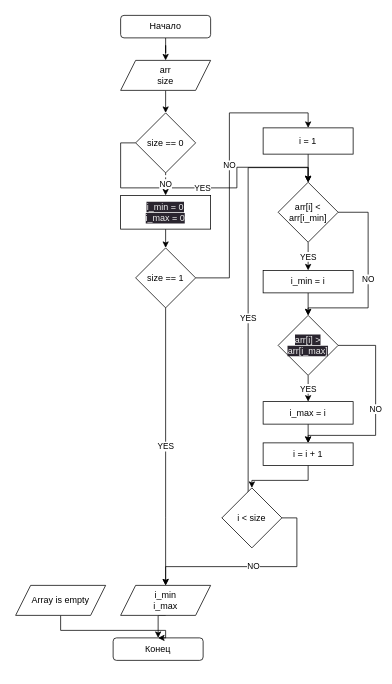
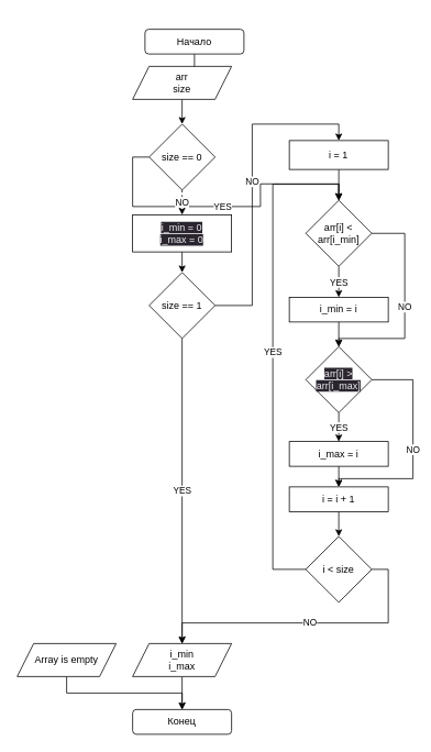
  <mxCell id="0" />
  <mxCell id="1" parent="0" />
  <mxCell id="2" style="edgeStyle=orthogonalEdgeStyle;rounded=0;orthogonalLoop=1;jettySize=auto;html=1;exitX=0.5;exitY=1;exitDx=0;exitDy=0;" edge="1" parent="1" source="3" target="6"><mxGeometry relative="1" as="geometry"><mxPoint x="220" y="80" as="targetPoint" /></mxGeometry></mxCell>
- <mxCell id="3" value="Начало" style="rounded=1;whiteSpace=wrap;html=1;" vertex="1" parent="1"><mxGeometry x="160" y="20" width="120" height="30" as="geometry" /></mxCell>
- <mxCell id="4" value="Конец" style="rounded=1;whiteSpace=wrap;html=1;" vertex="1" parent="1"><mxGeometry x="150" y="850" width="120" height="30" as="geometry" /></mxCell>
+ <mxCell id="3" value="Начало" style="rounded=1;whiteSpace=wrap;html=1;" vertex="1" parent="1"><mxGeometry x="175" y="35" width="120" height="30" as="geometry" /></mxCell>
+ <mxCell id="4" value="Конец" style="rounded=1;whiteSpace=wrap;html=1;" vertex="1" parent="1"><mxGeometry x="160" y="860" width="120" height="30" as="geometry" /></mxCell>
  <mxCell id="5" style="edgeStyle=orthogonalEdgeStyle;rounded=0;orthogonalLoop=1;jettySize=auto;html=1;exitX=0.5;exitY=1;exitDx=0;exitDy=0;entryX=0.5;entryY=0;entryDx=0;entryDy=0;" edge="1" parent="1" source="6" target="11"><mxGeometry relative="1" as="geometry" /></mxCell>
  <mxCell id="6" value="arr&lt;br&gt;size" style="shape=parallelogram;perimeter=parallelogramPerimeter;whiteSpace=wrap;html=1;fixedSize=1;" vertex="1" parent="1"><mxGeometry x="160" y="80" width="120" height="40" as="geometry" /></mxCell>
  <mxCell id="7" style="edgeStyle=orthogonalEdgeStyle;rounded=0;orthogonalLoop=1;jettySize=auto;html=1;exitX=0.5;exitY=1;exitDx=0;exitDy=0;entryX=0.5;entryY=0;entryDx=0;entryDy=0;" edge="1" parent="1" source="8" target="23"><mxGeometry relative="1" as="geometry" /></mxCell>
  <mxCell id="8" value="i = 1" style="rounded=0;whiteSpace=wrap;html=1;" vertex="1" parent="1"><mxGeometry x="350" y="170" width="120" height="35" as="geometry" /></mxCell>
  <mxCell id="9" value="YES" style="edgeStyle=orthogonalEdgeStyle;rounded=0;orthogonalLoop=1;jettySize=auto;html=1;exitX=0;exitY=0.5;exitDx=0;exitDy=0;" edge="1" parent="1" source="11" target="23"><mxGeometry relative="1" as="geometry"><mxPoint x="50" y="150" as="targetPoint" /></mxGeometry></mxCell>
  <mxCell id="10" value="NO" style="edgeStyle=orthogonalEdgeStyle;rounded=0;orthogonalLoop=1;jettySize=auto;html=1;exitX=0.5;exitY=1;exitDx=0;exitDy=0;entryX=0.5;entryY=0;entryDx=0;entryDy=0;dashed=1;" edge="1" parent="1" source="11" target="20"><mxGeometry relative="1" as="geometry" /></mxCell>
  <mxCell id="11" value="size == 0" style="rhombus;whiteSpace=wrap;html=1;" vertex="1" parent="1"><mxGeometry x="180" y="150" width="80" height="80" as="geometry" /></mxCell>
  <mxCell id="12" style="edgeStyle=orthogonalEdgeStyle;rounded=0;orthogonalLoop=1;jettySize=auto;html=1;exitX=0.5;exitY=1;exitDx=0;exitDy=0;entryX=0.5;entryY=0;entryDx=0;entryDy=0;" edge="1" parent="1" source="13" target="4"><mxGeometry relative="1" as="geometry"><Array as="points"><mxPoint x="80" y="840" /><mxPoint x="220" y="840" /></Array></mxGeometry></mxCell>
  <mxCell id="13" value="Array is empty" style="shape=parallelogram;perimeter=parallelogramPerimeter;whiteSpace=wrap;html=1;fixedSize=1;" vertex="1" parent="1"><mxGeometry x="20" y="780" width="120" height="40" as="geometry" /></mxCell>
  <mxCell id="14" value="NO" style="edgeStyle=orthogonalEdgeStyle;rounded=0;orthogonalLoop=1;jettySize=auto;html=1;exitX=1;exitY=0.5;exitDx=0;exitDy=0;entryX=0.5;entryY=0;entryDx=0;entryDy=0;" edge="1" parent="1" source="16" target="8"><mxGeometry relative="1" as="geometry" /></mxCell>
  <mxCell id="15" value="YES" style="edgeStyle=orthogonalEdgeStyle;rounded=0;orthogonalLoop=1;jettySize=auto;html=1;exitX=0.5;exitY=1;exitDx=0;exitDy=0;entryX=0.5;entryY=0;entryDx=0;entryDy=0;" edge="1" parent="1" source="16" target="18"><mxGeometry relative="1" as="geometry"><Array as="points"><mxPoint x="220" y="690" /><mxPoint x="220" y="690" /></Array></mxGeometry></mxCell>
  <mxCell id="16" value="size == 1" style="rhombus;whiteSpace=wrap;html=1;" vertex="1" parent="1"><mxGeometry x="180" y="330" width="80" height="80" as="geometry" /></mxCell>
  <mxCell id="17" style="edgeStyle=orthogonalEdgeStyle;rounded=0;orthogonalLoop=1;jettySize=auto;html=1;exitX=0.5;exitY=1;exitDx=0;exitDy=0;entryX=0.5;entryY=0;entryDx=0;entryDy=0;" edge="1" parent="1" source="18" target="4"><mxGeometry relative="1" as="geometry" /></mxCell>
  <mxCell id="18" value="i_min&lt;br&gt;i_max" style="shape=parallelogram;perimeter=parallelogramPerimeter;whiteSpace=wrap;html=1;fixedSize=1;" vertex="1" parent="1"><mxGeometry x="160" y="780" width="120" height="40" as="geometry" /></mxCell>
  <mxCell id="19" style="edgeStyle=orthogonalEdgeStyle;rounded=0;orthogonalLoop=1;jettySize=auto;html=1;exitX=0.5;exitY=1;exitDx=0;exitDy=0;entryX=0.5;entryY=0;entryDx=0;entryDy=0;" edge="1" parent="1" source="20" target="16"><mxGeometry relative="1" as="geometry" /></mxCell>
  <mxCell id="20" value="&lt;span style=&quot;color: rgb(240, 240, 240); font-family: Helvetica; font-size: 12px; font-style: normal; font-variant-ligatures: normal; font-variant-caps: normal; font-weight: 400; letter-spacing: normal; orphans: 2; text-align: center; text-indent: 0px; text-transform: none; widows: 2; word-spacing: 0px; -webkit-text-stroke-width: 0px; background-color: rgb(42, 37, 47); text-decoration-thickness: initial; text-decoration-style: initial; text-decoration-color: initial; float: none; display: inline !important;&quot;&gt;i_min = 0&lt;/span&gt;&lt;br style=&quot;border-color: rgb(0, 0, 0); color: rgb(240, 240, 240); font-family: Helvetica; font-size: 12px; font-style: normal; font-variant-ligatures: normal; font-variant-caps: normal; font-weight: 400; letter-spacing: normal; orphans: 2; text-align: center; text-indent: 0px; text-transform: none; widows: 2; word-spacing: 0px; -webkit-text-stroke-width: 0px; background-color: rgb(42, 37, 47); text-decoration-thickness: initial; text-decoration-style: initial; text-decoration-color: initial;&quot;&gt;&lt;span style=&quot;color: rgb(240, 240, 240); font-family: Helvetica; font-size: 12px; font-style: normal; font-variant-ligatures: normal; font-variant-caps: normal; font-weight: 400; letter-spacing: normal; orphans: 2; text-align: center; text-indent: 0px; text-transform: none; widows: 2; word-spacing: 0px; -webkit-text-stroke-width: 0px; background-color: rgb(42, 37, 47); text-decoration-thickness: initial; text-decoration-style: initial; text-decoration-color: initial; float: none; display: inline !important;&quot;&gt;i_max = 0&lt;/span&gt;" style="rounded=0;whiteSpace=wrap;html=1;" vertex="1" parent="1"><mxGeometry x="160" y="260" width="120" height="45" as="geometry" /></mxCell>
  <mxCell id="21" value="YES" style="edgeStyle=orthogonalEdgeStyle;rounded=0;orthogonalLoop=1;jettySize=auto;html=1;exitX=0.5;exitY=1;exitDx=0;exitDy=0;entryX=0.5;entryY=0;entryDx=0;entryDy=0;" edge="1" parent="1" source="23" target="25"><mxGeometry relative="1" as="geometry" /></mxCell>
  <mxCell id="22" value="NO" style="edgeStyle=orthogonalEdgeStyle;rounded=0;orthogonalLoop=1;jettySize=auto;html=1;exitX=1;exitY=0.5;exitDx=0;exitDy=0;entryX=0.5;entryY=0;entryDx=0;entryDy=0;" edge="1" parent="1" source="23" target="28"><mxGeometry relative="1" as="geometry"><Array as="points"><mxPoint x="490" y="283" /><mxPoint x="490" y="410" /><mxPoint x="410" y="410" /></Array></mxGeometry></mxCell>
  <mxCell id="23" value="arr[i] &amp;lt; arr[i_min]" style="rhombus;whiteSpace=wrap;html=1;" vertex="1" parent="1"><mxGeometry x="370" y="242.5" width="80" height="80" as="geometry" /></mxCell>
  <mxCell id="24" style="edgeStyle=orthogonalEdgeStyle;rounded=0;orthogonalLoop=1;jettySize=auto;html=1;exitX=0.5;exitY=1;exitDx=0;exitDy=0;entryX=0.5;entryY=0;entryDx=0;entryDy=0;" edge="1" parent="1" source="25" target="28"><mxGeometry relative="1" as="geometry" /></mxCell>
  <mxCell id="25" value="i_min = i" style="rounded=0;whiteSpace=wrap;html=1;" vertex="1" parent="1"><mxGeometry x="350" y="360" width="120" height="30" as="geometry" /></mxCell>
  <mxCell id="26" value="YES" style="edgeStyle=orthogonalEdgeStyle;rounded=0;orthogonalLoop=1;jettySize=auto;html=1;exitX=0.5;exitY=1;exitDx=0;exitDy=0;entryX=0.5;entryY=0;entryDx=0;entryDy=0;" edge="1" parent="1" source="28" target="30"><mxGeometry relative="1" as="geometry" /></mxCell>
  <mxCell id="27" value="NO" style="edgeStyle=orthogonalEdgeStyle;rounded=0;orthogonalLoop=1;jettySize=auto;html=1;exitX=1;exitY=0.5;exitDx=0;exitDy=0;entryX=0.5;entryY=0;entryDx=0;entryDy=0;" edge="1" parent="1" source="28" target="35"><mxGeometry relative="1" as="geometry"><Array as="points"><mxPoint x="500" y="460" /><mxPoint x="500" y="580" /><mxPoint x="410" y="580" /></Array></mxGeometry></mxCell>
  <mxCell id="28" value="&lt;span style=&quot;color: rgb(240, 240, 240); font-family: Helvetica; font-size: 12px; font-style: normal; font-variant-ligatures: normal; font-variant-caps: normal; font-weight: 400; letter-spacing: normal; orphans: 2; text-align: center; text-indent: 0px; text-transform: none; widows: 2; word-spacing: 0px; -webkit-text-stroke-width: 0px; background-color: rgb(42, 37, 47); text-decoration-thickness: initial; text-decoration-style: initial; text-decoration-color: initial; float: none; display: inline !important;&quot;&gt;arr[i] &amp;gt; arr[i_max]&lt;/span&gt;" style="rhombus;whiteSpace=wrap;html=1;" vertex="1" parent="1"><mxGeometry x="370" y="420" width="80" height="80" as="geometry" /></mxCell>
  <mxCell id="29" style="edgeStyle=orthogonalEdgeStyle;rounded=0;orthogonalLoop=1;jettySize=auto;html=1;exitX=0.5;exitY=1;exitDx=0;exitDy=0;entryX=0.5;entryY=0;entryDx=0;entryDy=0;" edge="1" parent="1" source="30" target="35"><mxGeometry relative="1" as="geometry" /></mxCell>
  <mxCell id="30" value="i_max = i" style="rounded=0;whiteSpace=wrap;html=1;" vertex="1" parent="1"><mxGeometry x="350" y="535" width="120" height="30" as="geometry" /></mxCell>
  <mxCell id="31" value="YES" style="edgeStyle=orthogonalEdgeStyle;rounded=0;orthogonalLoop=1;jettySize=auto;html=1;exitX=0;exitY=0.5;exitDx=0;exitDy=0;entryX=0.5;entryY=0;entryDx=0;entryDy=0;" edge="1" parent="1" source="33" target="23"><mxGeometry relative="1" as="geometry"><Array as="points"><mxPoint x="330" y="690" /><mxPoint x="330" y="223" /><mxPoint x="410" y="223" /></Array></mxGeometry></mxCell>
  <mxCell id="32" value="NO" style="edgeStyle=orthogonalEdgeStyle;rounded=0;orthogonalLoop=1;jettySize=auto;html=1;exitX=1;exitY=0.5;exitDx=0;exitDy=0;entryX=0.5;entryY=0;entryDx=0;entryDy=0;" edge="1" parent="1" source="33" target="18"><mxGeometry relative="1" as="geometry" /></mxCell>
- <mxCell id="33" value="i &amp;lt; size" style="rhombus;whiteSpace=wrap;html=1;" vertex="1" parent="1"><mxGeometry x="295" y="650" width="80" height="80" as="geometry" /></mxCell>
+ <mxCell id="33" value="i &amp;lt; size" style="rhombus;whiteSpace=wrap;html=1;" vertex="1" parent="1"><mxGeometry x="370" y="650" width="80" height="80" as="geometry" /></mxCell>
  <mxCell id="34" style="edgeStyle=orthogonalEdgeStyle;rounded=0;orthogonalLoop=1;jettySize=auto;html=1;exitX=0.5;exitY=1;exitDx=0;exitDy=0;entryX=0.5;entryY=0;entryDx=0;entryDy=0;" edge="1" parent="1" source="35" target="33"><mxGeometry relative="1" as="geometry" /></mxCell>
  <mxCell id="35" value="i = i + 1" style="rounded=0;whiteSpace=wrap;html=1;" vertex="1" parent="1"><mxGeometry x="350" y="590" width="120" height="30" as="geometry" /></mxCell>
